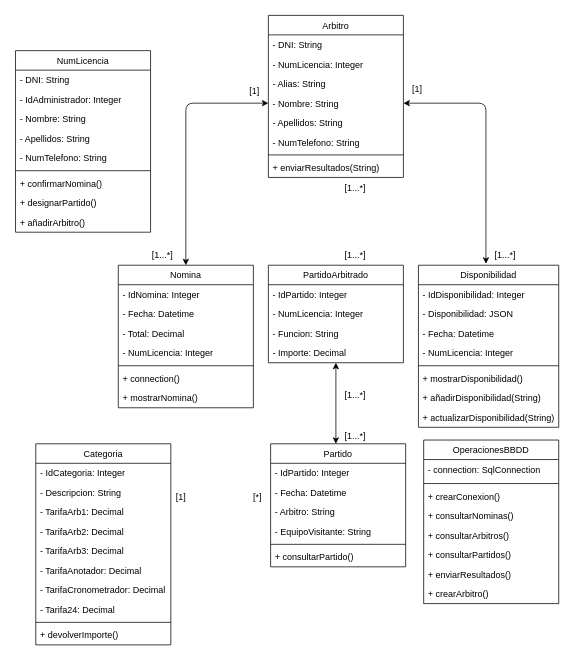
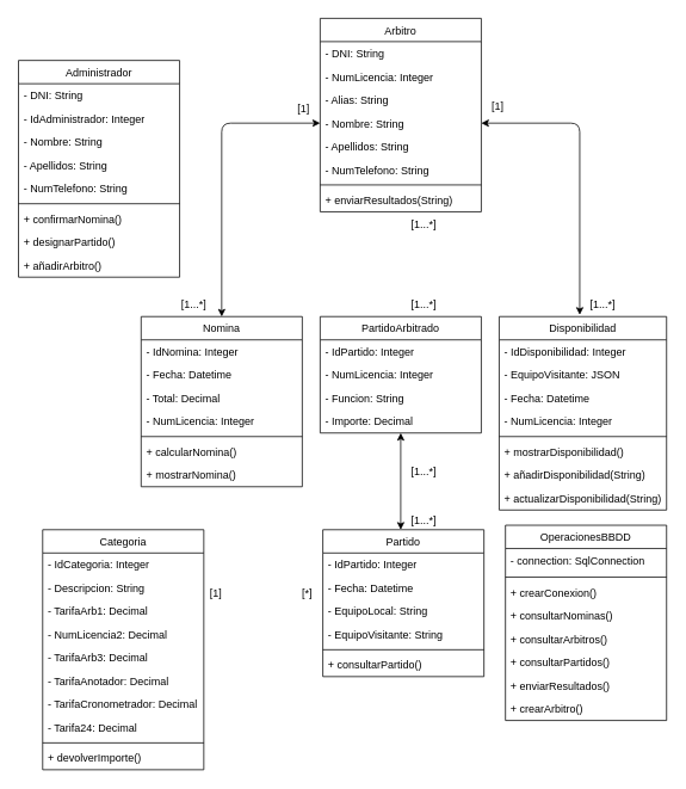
  <mxCell id="0" />
  <mxCell id="1" parent="0" />
- <mxCell id="2" value="NumLicencia" style="swimlane;fontStyle=0;childLayout=stackLayout;horizontal=1;startSize=26;fillColor=none;horizontalStack=0;resizeParent=1;resizeParentMax=0;resizeLast=0;collapsible=1;marginBottom=0;" parent="1" vertex="1"><mxGeometry x="20" y="67" width="180" height="242" as="geometry" /></mxCell>
+ <mxCell id="2" value="Administrador" style="swimlane;fontStyle=0;childLayout=stackLayout;horizontal=1;startSize=26;fillColor=none;horizontalStack=0;resizeParent=1;resizeParentMax=0;resizeLast=0;collapsible=1;marginBottom=0;" parent="1" vertex="1"><mxGeometry x="20" y="67" width="180" height="242" as="geometry" /></mxCell>
  <mxCell id="3" value="- DNI: String" style="text;strokeColor=none;fillColor=none;align=left;verticalAlign=top;spacingLeft=4;spacingRight=4;overflow=hidden;rotatable=0;points=[[0,0.5],[1,0.5]];portConstraint=eastwest;" parent="2" vertex="1"><mxGeometry y="26" width="180" height="26" as="geometry" /></mxCell>
  <mxCell id="4" value="- IdAdministrador: Integer" style="text;strokeColor=none;fillColor=none;align=left;verticalAlign=top;spacingLeft=4;spacingRight=4;overflow=hidden;rotatable=0;points=[[0,0.5],[1,0.5]];portConstraint=eastwest;" parent="2" vertex="1"><mxGeometry y="52" width="180" height="26" as="geometry" /></mxCell>
  <mxCell id="5" value="- Nombre: String" style="text;strokeColor=none;fillColor=none;align=left;verticalAlign=top;spacingLeft=4;spacingRight=4;overflow=hidden;rotatable=0;points=[[0,0.5],[1,0.5]];portConstraint=eastwest;" parent="2" vertex="1"><mxGeometry y="78" width="180" height="26" as="geometry" /></mxCell>
  <mxCell id="6" value="- Apellidos: String" style="text;strokeColor=none;fillColor=none;align=left;verticalAlign=top;spacingLeft=4;spacingRight=4;overflow=hidden;rotatable=0;points=[[0,0.5],[1,0.5]];portConstraint=eastwest;" parent="2" vertex="1"><mxGeometry y="104" width="180" height="26" as="geometry" /></mxCell>
  <mxCell id="7" value="- NumTelefono: String" style="text;strokeColor=none;fillColor=none;align=left;verticalAlign=top;spacingLeft=4;spacingRight=4;overflow=hidden;rotatable=0;points=[[0,0.5],[1,0.5]];portConstraint=eastwest;" parent="2" vertex="1"><mxGeometry y="130" width="180" height="26" as="geometry" /></mxCell>
  <mxCell id="8" value="" style="line;strokeWidth=1;fillColor=none;align=left;verticalAlign=middle;spacingTop=-1;spacingLeft=3;spacingRight=3;rotatable=0;labelPosition=right;points=[];portConstraint=eastwest;" parent="2" vertex="1"><mxGeometry y="156" width="180" height="8" as="geometry" /></mxCell>
  <mxCell id="9" value="+ confirmarNomina()" style="text;strokeColor=none;fillColor=none;align=left;verticalAlign=top;spacingLeft=4;spacingRight=4;overflow=hidden;rotatable=0;points=[[0,0.5],[1,0.5]];portConstraint=eastwest;" parent="2" vertex="1"><mxGeometry y="164" width="180" height="26" as="geometry" /></mxCell>
  <mxCell id="10" value="+ designarPartido()&#10;&#10;" style="text;strokeColor=none;fillColor=none;align=left;verticalAlign=top;spacingLeft=4;spacingRight=4;overflow=hidden;rotatable=0;points=[[0,0.5],[1,0.5]];portConstraint=eastwest;" parent="2" vertex="1"><mxGeometry y="190" width="180" height="26" as="geometry" /></mxCell>
  <mxCell id="11" value="+ añadirArbitro()" style="text;strokeColor=none;fillColor=none;align=left;verticalAlign=top;spacingLeft=4;spacingRight=4;overflow=hidden;rotatable=0;points=[[0,0.5],[1,0.5]];portConstraint=eastwest;" parent="2" vertex="1"><mxGeometry y="216" width="180" height="26" as="geometry" /></mxCell>
  <mxCell id="12" value="Arbitro" style="swimlane;fontStyle=0;childLayout=stackLayout;horizontal=1;startSize=26;fillColor=none;horizontalStack=0;resizeParent=1;resizeParentMax=0;resizeLast=0;collapsible=1;marginBottom=0;" parent="1" vertex="1"><mxGeometry x="357" y="20" width="180" height="216" as="geometry" /></mxCell>
  <mxCell id="13" value="- DNI: String" style="text;strokeColor=none;fillColor=none;align=left;verticalAlign=top;spacingLeft=4;spacingRight=4;overflow=hidden;rotatable=0;points=[[0,0.5],[1,0.5]];portConstraint=eastwest;" parent="12" vertex="1"><mxGeometry y="26" width="180" height="26" as="geometry" /></mxCell>
  <mxCell id="14" value="- NumLicencia: Integer" style="text;strokeColor=none;fillColor=none;align=left;verticalAlign=top;spacingLeft=4;spacingRight=4;overflow=hidden;rotatable=0;points=[[0,0.5],[1,0.5]];portConstraint=eastwest;" parent="12" vertex="1"><mxGeometry y="52" width="180" height="26" as="geometry" /></mxCell>
  <mxCell id="15" value="- Alias: String" style="text;strokeColor=none;fillColor=none;align=left;verticalAlign=top;spacingLeft=4;spacingRight=4;overflow=hidden;rotatable=0;points=[[0,0.5],[1,0.5]];portConstraint=eastwest;" parent="12" vertex="1"><mxGeometry y="78" width="180" height="26" as="geometry" /></mxCell>
  <mxCell id="16" value="- Nombre: String" style="text;strokeColor=none;fillColor=none;align=left;verticalAlign=top;spacingLeft=4;spacingRight=4;overflow=hidden;rotatable=0;points=[[0,0.5],[1,0.5]];portConstraint=eastwest;" parent="12" vertex="1"><mxGeometry y="104" width="180" height="26" as="geometry" /></mxCell>
  <mxCell id="17" value="- Apellidos: String" style="text;strokeColor=none;fillColor=none;align=left;verticalAlign=top;spacingLeft=4;spacingRight=4;overflow=hidden;rotatable=0;points=[[0,0.5],[1,0.5]];portConstraint=eastwest;" parent="12" vertex="1"><mxGeometry y="130" width="180" height="26" as="geometry" /></mxCell>
  <mxCell id="18" value="- NumTelefono: String" style="text;strokeColor=none;fillColor=none;align=left;verticalAlign=top;spacingLeft=4;spacingRight=4;overflow=hidden;rotatable=0;points=[[0,0.5],[1,0.5]];portConstraint=eastwest;" parent="12" vertex="1"><mxGeometry y="156" width="180" height="26" as="geometry" /></mxCell>
  <mxCell id="19" value="" style="line;strokeWidth=1;fillColor=none;align=left;verticalAlign=middle;spacingTop=-1;spacingLeft=3;spacingRight=3;rotatable=0;labelPosition=right;points=[];portConstraint=eastwest;" parent="12" vertex="1"><mxGeometry y="182" width="180" height="8" as="geometry" /></mxCell>
  <mxCell id="20" value="+ enviarResultados(String) " style="text;strokeColor=none;fillColor=none;align=left;verticalAlign=top;spacingLeft=4;spacingRight=4;overflow=hidden;rotatable=0;points=[[0,0.5],[1,0.5]];portConstraint=eastwest;" parent="12" vertex="1"><mxGeometry y="190" width="180" height="26" as="geometry" /></mxCell>
  <mxCell id="21" value="Disponibilidad" style="swimlane;fontStyle=0;childLayout=stackLayout;horizontal=1;startSize=26;fillColor=none;horizontalStack=0;resizeParent=1;resizeParentMax=0;resizeLast=0;collapsible=1;marginBottom=0;" parent="1" vertex="1"><mxGeometry x="557" y="353" width="187" height="216" as="geometry" /></mxCell>
  <mxCell id="22" value="- IdDisponibilidad: Integer" style="text;strokeColor=none;fillColor=none;align=left;verticalAlign=top;spacingLeft=4;spacingRight=4;overflow=hidden;rotatable=0;points=[[0,0.5],[1,0.5]];portConstraint=eastwest;" parent="21" vertex="1"><mxGeometry y="26" width="187" height="26" as="geometry" /></mxCell>
- <mxCell id="23" value="- Disponibilidad: JSON" style="text;strokeColor=none;fillColor=none;align=left;verticalAlign=top;spacingLeft=4;spacingRight=4;overflow=hidden;rotatable=0;points=[[0,0.5],[1,0.5]];portConstraint=eastwest;" parent="21" vertex="1"><mxGeometry y="52" width="187" height="26" as="geometry" /></mxCell>
+ <mxCell id="23" value="- EquipoVisitante: JSON" style="text;strokeColor=none;fillColor=none;align=left;verticalAlign=top;spacingLeft=4;spacingRight=4;overflow=hidden;rotatable=0;points=[[0,0.5],[1,0.5]];portConstraint=eastwest;" parent="21" vertex="1"><mxGeometry y="52" width="187" height="26" as="geometry" /></mxCell>
  <mxCell id="24" value="- Fecha: Datetime" style="text;strokeColor=none;fillColor=none;align=left;verticalAlign=top;spacingLeft=4;spacingRight=4;overflow=hidden;rotatable=0;points=[[0,0.5],[1,0.5]];portConstraint=eastwest;" parent="21" vertex="1"><mxGeometry y="78" width="187" height="26" as="geometry" /></mxCell>
  <mxCell id="25" value="- NumLicencia: Integer" style="text;strokeColor=none;fillColor=none;align=left;verticalAlign=top;spacingLeft=4;spacingRight=4;overflow=hidden;rotatable=0;points=[[0,0.5],[1,0.5]];portConstraint=eastwest;" parent="21" vertex="1"><mxGeometry y="104" width="187" height="26" as="geometry" /></mxCell>
  <mxCell id="26" value="" style="line;strokeWidth=1;fillColor=none;align=left;verticalAlign=middle;spacingTop=-1;spacingLeft=3;spacingRight=3;rotatable=0;labelPosition=right;points=[];portConstraint=eastwest;" parent="21" vertex="1"><mxGeometry y="130" width="187" height="8" as="geometry" /></mxCell>
  <mxCell id="27" value="+ mostrarDisponibilidad()" style="text;strokeColor=none;fillColor=none;align=left;verticalAlign=top;spacingLeft=4;spacingRight=4;overflow=hidden;rotatable=0;points=[[0,0.5],[1,0.5]];portConstraint=eastwest;" parent="21" vertex="1"><mxGeometry y="138" width="187" height="26" as="geometry" /></mxCell>
  <mxCell id="28" value="+ añadirDisponibilidad(String)" style="text;strokeColor=none;fillColor=none;align=left;verticalAlign=top;spacingLeft=4;spacingRight=4;overflow=hidden;rotatable=0;points=[[0,0.5],[1,0.5]];portConstraint=eastwest;" parent="21" vertex="1"><mxGeometry y="164" width="187" height="26" as="geometry" /></mxCell>
  <mxCell id="29" value="+ actualizarDisponibilidad(String)" style="text;strokeColor=none;fillColor=none;align=left;verticalAlign=top;spacingLeft=4;spacingRight=4;overflow=hidden;rotatable=0;points=[[0,0.5],[1,0.5]];portConstraint=eastwest;" parent="21" vertex="1"><mxGeometry y="190" width="187" height="26" as="geometry" /></mxCell>
  <mxCell id="30" value="PartidoArbitrado" style="swimlane;fontStyle=0;childLayout=stackLayout;horizontal=1;startSize=26;fillColor=none;horizontalStack=0;resizeParent=1;resizeParentMax=0;resizeLast=0;collapsible=1;marginBottom=0;" parent="1" vertex="1"><mxGeometry x="357" y="353" width="180" height="130" as="geometry" /></mxCell>
  <mxCell id="31" value="- IdPartido: Integer" style="text;strokeColor=none;fillColor=none;align=left;verticalAlign=top;spacingLeft=4;spacingRight=4;overflow=hidden;rotatable=0;points=[[0,0.5],[1,0.5]];portConstraint=eastwest;" parent="30" vertex="1"><mxGeometry y="26" width="180" height="26" as="geometry" /></mxCell>
  <mxCell id="32" value="- NumLicencia: Integer" style="text;strokeColor=none;fillColor=none;align=left;verticalAlign=top;spacingLeft=4;spacingRight=4;overflow=hidden;rotatable=0;points=[[0,0.5],[1,0.5]];portConstraint=eastwest;" parent="30" vertex="1"><mxGeometry y="52" width="180" height="26" as="geometry" /></mxCell>
  <mxCell id="33" value="- Funcion: String" style="text;strokeColor=none;fillColor=none;align=left;verticalAlign=top;spacingLeft=4;spacingRight=4;overflow=hidden;rotatable=0;points=[[0,0.5],[1,0.5]];portConstraint=eastwest;" parent="30" vertex="1"><mxGeometry y="78" width="180" height="26" as="geometry" /></mxCell>
  <mxCell id="34" value="- Importe: Decimal" style="text;strokeColor=none;fillColor=none;align=left;verticalAlign=top;spacingLeft=4;spacingRight=4;overflow=hidden;rotatable=0;points=[[0,0.5],[1,0.5]];portConstraint=eastwest;" parent="30" vertex="1"><mxGeometry y="104" width="180" height="26" as="geometry" /></mxCell>
  <mxCell id="35" value="Nomina" style="swimlane;fontStyle=0;childLayout=stackLayout;horizontal=1;startSize=26;fillColor=none;horizontalStack=0;resizeParent=1;resizeParentMax=0;resizeLast=0;collapsible=1;marginBottom=0;" parent="1" vertex="1"><mxGeometry x="157" y="353" width="180" height="190" as="geometry" /></mxCell>
  <mxCell id="36" value="- IdNomina: Integer" style="text;strokeColor=none;fillColor=none;align=left;verticalAlign=top;spacingLeft=4;spacingRight=4;overflow=hidden;rotatable=0;points=[[0,0.5],[1,0.5]];portConstraint=eastwest;" parent="35" vertex="1"><mxGeometry y="26" width="180" height="26" as="geometry" /></mxCell>
  <mxCell id="37" value="- Fecha: Datetime" style="text;strokeColor=none;fillColor=none;align=left;verticalAlign=top;spacingLeft=4;spacingRight=4;overflow=hidden;rotatable=0;points=[[0,0.5],[1,0.5]];portConstraint=eastwest;" parent="35" vertex="1"><mxGeometry y="52" width="180" height="26" as="geometry" /></mxCell>
  <mxCell id="38" value="- Total: Decimal" style="text;strokeColor=none;fillColor=none;align=left;verticalAlign=top;spacingLeft=4;spacingRight=4;overflow=hidden;rotatable=0;points=[[0,0.5],[1,0.5]];portConstraint=eastwest;" parent="35" vertex="1"><mxGeometry y="78" width="180" height="26" as="geometry" /></mxCell>
  <mxCell id="39" value="- NumLicencia: Integer" style="text;strokeColor=none;fillColor=none;align=left;verticalAlign=top;spacingLeft=4;spacingRight=4;overflow=hidden;rotatable=0;points=[[0,0.5],[1,0.5]];portConstraint=eastwest;" parent="35" vertex="1"><mxGeometry y="104" width="180" height="26" as="geometry" /></mxCell>
  <mxCell id="40" value="" style="line;strokeWidth=1;fillColor=none;align=left;verticalAlign=middle;spacingTop=-1;spacingLeft=3;spacingRight=3;rotatable=0;labelPosition=right;points=[];portConstraint=eastwest;" parent="35" vertex="1"><mxGeometry y="130" width="180" height="8" as="geometry" /></mxCell>
- <mxCell id="41" value="+ connection()" style="text;strokeColor=none;fillColor=none;align=left;verticalAlign=top;spacingLeft=4;spacingRight=4;overflow=hidden;rotatable=0;points=[[0,0.5],[1,0.5]];portConstraint=eastwest;" parent="35" vertex="1"><mxGeometry y="138" width="180" height="26" as="geometry" /></mxCell>
+ <mxCell id="41" value="+ calcularNomina()" style="text;strokeColor=none;fillColor=none;align=left;verticalAlign=top;spacingLeft=4;spacingRight=4;overflow=hidden;rotatable=0;points=[[0,0.5],[1,0.5]];portConstraint=eastwest;" parent="35" vertex="1"><mxGeometry y="138" width="180" height="26" as="geometry" /></mxCell>
  <mxCell id="42" value="+ mostrarNomina()" style="text;strokeColor=none;fillColor=none;align=left;verticalAlign=top;spacingLeft=4;spacingRight=4;overflow=hidden;rotatable=0;points=[[0,0.5],[1,0.5]];portConstraint=eastwest;" parent="35" vertex="1"><mxGeometry y="164" width="180" height="26" as="geometry" /></mxCell>
  <mxCell id="43" value="Partido" style="swimlane;fontStyle=0;childLayout=stackLayout;horizontal=1;startSize=26;fillColor=none;horizontalStack=0;resizeParent=1;resizeParentMax=0;resizeLast=0;collapsible=1;marginBottom=0;" parent="1" vertex="1"><mxGeometry x="360" y="591" width="180" height="164" as="geometry" /></mxCell>
  <mxCell id="44" value="- IdPartido: Integer" style="text;strokeColor=none;fillColor=none;align=left;verticalAlign=top;spacingLeft=4;spacingRight=4;overflow=hidden;rotatable=0;points=[[0,0.5],[1,0.5]];portConstraint=eastwest;" parent="43" vertex="1"><mxGeometry y="26" width="180" height="26" as="geometry" /></mxCell>
  <mxCell id="45" value="- Fecha: Datetime" style="text;strokeColor=none;fillColor=none;align=left;verticalAlign=top;spacingLeft=4;spacingRight=4;overflow=hidden;rotatable=0;points=[[0,0.5],[1,0.5]];portConstraint=eastwest;" parent="43" vertex="1"><mxGeometry y="52" width="180" height="26" as="geometry" /></mxCell>
- <mxCell id="46" value="- Arbitro: String" style="text;strokeColor=none;fillColor=none;align=left;verticalAlign=top;spacingLeft=4;spacingRight=4;overflow=hidden;rotatable=0;points=[[0,0.5],[1,0.5]];portConstraint=eastwest;" parent="43" vertex="1"><mxGeometry y="78" width="180" height="26" as="geometry" /></mxCell>
+ <mxCell id="46" value="- EquipoLocal: String" style="text;strokeColor=none;fillColor=none;align=left;verticalAlign=top;spacingLeft=4;spacingRight=4;overflow=hidden;rotatable=0;points=[[0,0.5],[1,0.5]];portConstraint=eastwest;" parent="43" vertex="1"><mxGeometry y="78" width="180" height="26" as="geometry" /></mxCell>
  <mxCell id="47" value="- EquipoVisitante: String" style="text;strokeColor=none;fillColor=none;align=left;verticalAlign=top;spacingLeft=4;spacingRight=4;overflow=hidden;rotatable=0;points=[[0,0.5],[1,0.5]];portConstraint=eastwest;" parent="43" vertex="1"><mxGeometry y="104" width="180" height="26" as="geometry" /></mxCell>
  <mxCell id="48" value="" style="line;strokeWidth=1;fillColor=none;align=left;verticalAlign=middle;spacingTop=-1;spacingLeft=3;spacingRight=3;rotatable=0;labelPosition=right;points=[];portConstraint=eastwest;" parent="43" vertex="1"><mxGeometry y="130" width="180" height="8" as="geometry" /></mxCell>
  <mxCell id="49" value="+ consultarPartido()" style="text;strokeColor=none;fillColor=none;align=left;verticalAlign=top;spacingLeft=4;spacingRight=4;overflow=hidden;rotatable=0;points=[[0,0.5],[1,0.5]];portConstraint=eastwest;" parent="43" vertex="1"><mxGeometry y="138" width="180" height="26" as="geometry" /></mxCell>
  <mxCell id="50" value="Categoria" style="swimlane;fontStyle=0;childLayout=stackLayout;horizontal=1;startSize=26;fillColor=none;horizontalStack=0;resizeParent=1;resizeParentMax=0;resizeLast=0;collapsible=1;marginBottom=0;" parent="1" vertex="1"><mxGeometry x="47" y="591" width="180" height="268" as="geometry" /></mxCell>
  <mxCell id="51" value="- IdCategoria: Integer" style="text;strokeColor=none;fillColor=none;align=left;verticalAlign=top;spacingLeft=4;spacingRight=4;overflow=hidden;rotatable=0;points=[[0,0.5],[1,0.5]];portConstraint=eastwest;" parent="50" vertex="1"><mxGeometry y="26" width="180" height="26" as="geometry" /></mxCell>
  <mxCell id="52" value="- Descripcion: String" style="text;strokeColor=none;fillColor=none;align=left;verticalAlign=top;spacingLeft=4;spacingRight=4;overflow=hidden;rotatable=0;points=[[0,0.5],[1,0.5]];portConstraint=eastwest;" parent="50" vertex="1"><mxGeometry y="52" width="180" height="26" as="geometry" /></mxCell>
  <mxCell id="53" value="- TarifaArb1: Decimal" style="text;strokeColor=none;fillColor=none;align=left;verticalAlign=top;spacingLeft=4;spacingRight=4;overflow=hidden;rotatable=0;points=[[0,0.5],[1,0.5]];portConstraint=eastwest;" parent="50" vertex="1"><mxGeometry y="78" width="180" height="26" as="geometry" /></mxCell>
- <mxCell id="54" value="- TarifaArb2: Decimal" style="text;strokeColor=none;fillColor=none;align=left;verticalAlign=top;spacingLeft=4;spacingRight=4;overflow=hidden;rotatable=0;points=[[0,0.5],[1,0.5]];portConstraint=eastwest;" parent="50" vertex="1"><mxGeometry y="104" width="180" height="26" as="geometry" /></mxCell>
+ <mxCell id="54" value="- NumLicencia2: Decimal" style="text;strokeColor=none;fillColor=none;align=left;verticalAlign=top;spacingLeft=4;spacingRight=4;overflow=hidden;rotatable=0;points=[[0,0.5],[1,0.5]];portConstraint=eastwest;" parent="50" vertex="1"><mxGeometry y="104" width="180" height="26" as="geometry" /></mxCell>
  <mxCell id="55" value="- TarifaArb3: Decimal" style="text;strokeColor=none;fillColor=none;align=left;verticalAlign=top;spacingLeft=4;spacingRight=4;overflow=hidden;rotatable=0;points=[[0,0.5],[1,0.5]];portConstraint=eastwest;" parent="50" vertex="1"><mxGeometry y="130" width="180" height="26" as="geometry" /></mxCell>
  <mxCell id="56" value="- TarifaAnotador: Decimal" style="text;strokeColor=none;fillColor=none;align=left;verticalAlign=top;spacingLeft=4;spacingRight=4;overflow=hidden;rotatable=0;points=[[0,0.5],[1,0.5]];portConstraint=eastwest;" parent="50" vertex="1"><mxGeometry y="156" width="180" height="26" as="geometry" /></mxCell>
  <mxCell id="57" value="- TarifaCronometrador: Decimal" style="text;strokeColor=none;fillColor=none;align=left;verticalAlign=top;spacingLeft=4;spacingRight=4;overflow=hidden;rotatable=0;points=[[0,0.5],[1,0.5]];portConstraint=eastwest;" parent="50" vertex="1"><mxGeometry y="182" width="180" height="26" as="geometry" /></mxCell>
  <mxCell id="58" value="- Tarifa24: Decimal" style="text;strokeColor=none;fillColor=none;align=left;verticalAlign=top;spacingLeft=4;spacingRight=4;overflow=hidden;rotatable=0;points=[[0,0.5],[1,0.5]];portConstraint=eastwest;" parent="50" vertex="1"><mxGeometry y="208" width="180" height="26" as="geometry" /></mxCell>
  <mxCell id="59" value="" style="line;strokeWidth=1;fillColor=none;align=left;verticalAlign=middle;spacingTop=-1;spacingLeft=3;spacingRight=3;rotatable=0;labelPosition=right;points=[];portConstraint=eastwest;" parent="50" vertex="1"><mxGeometry y="234" width="180" height="8" as="geometry" /></mxCell>
  <mxCell id="60" value="+ devolverImporte()" style="text;strokeColor=none;fillColor=none;align=left;verticalAlign=top;spacingLeft=4;spacingRight=4;overflow=hidden;rotatable=0;points=[[0,0.5],[1,0.5]];portConstraint=eastwest;" parent="50" vertex="1"><mxGeometry y="242" width="180" height="26" as="geometry" /></mxCell>
  <mxCell id="61" value="" style="edgeStyle=orthogonalEdgeStyle;fontSize=12;html=1;endArrow=classic;startArrow=classic;startFill=1;endFill=1;entryX=0;entryY=0.5;entryDx=0;entryDy=0;exitX=0.5;exitY=0;exitDx=0;exitDy=0;" parent="1" source="35" target="16" edge="1"><mxGeometry width="100" height="100" relative="1" as="geometry"><mxPoint x="167" y="311" as="sourcePoint" /><mxPoint x="267" y="211" as="targetPoint" /><Array as="points"><mxPoint x="247" y="137" /></Array></mxGeometry></mxCell>
  <mxCell id="62" value="" style="edgeStyle=orthogonalEdgeStyle;fontSize=12;html=1;endArrow=classic;startArrow=classic;startFill=1;endFill=1;entryX=1;entryY=0.5;entryDx=0;entryDy=0;" parent="1" target="16" edge="1"><mxGeometry width="100" height="100" relative="1" as="geometry"><mxPoint x="647" y="351" as="sourcePoint" /><mxPoint x="707" y="102" as="targetPoint" /><Array as="points"><mxPoint x="647" y="137" /></Array></mxGeometry></mxCell>
  <mxCell id="63" value="[1]" style="text;html=1;resizable=0;points=[];autosize=1;align=left;verticalAlign=top;spacingTop=-4;" parent="1" vertex="1"><mxGeometry x="330" y="111" width="30" height="20" as="geometry" /></mxCell>
  <mxCell id="64" value="[1...*]" style="text;html=1;resizable=0;points=[];autosize=1;align=left;verticalAlign=top;spacingTop=-4;" parent="1" vertex="1"><mxGeometry x="200" y="330" width="40" height="20" as="geometry" /></mxCell>
  <mxCell id="65" value="[1...*]" style="text;html=1;resizable=0;points=[];autosize=1;align=left;verticalAlign=top;spacingTop=-4;" parent="1" vertex="1"><mxGeometry x="457" y="241" width="40" height="20" as="geometry" /></mxCell>
  <mxCell id="66" value="[1...*]" style="text;html=1;resizable=0;points=[];autosize=1;align=left;verticalAlign=top;spacingTop=-4;" parent="1" vertex="1"><mxGeometry x="457" y="330" width="40" height="20" as="geometry" /></mxCell>
  <mxCell id="67" value="[1...*]" style="text;html=1;resizable=0;points=[];autosize=1;align=left;verticalAlign=top;spacingTop=-4;" parent="1" vertex="1"><mxGeometry x="457" y="517" width="40" height="20" as="geometry" /></mxCell>
  <mxCell id="68" value="" style="fontSize=12;html=1;endArrow=classic;endFill=1;startArrow=classic;startFill=1;entryX=0.5;entryY=1;entryDx=0;entryDy=0;" parent="1" edge="1" target="30"><mxGeometry width="100" height="100" relative="1" as="geometry"><mxPoint x="447" y="591" as="sourcePoint" /><mxPoint x="446.521" y="517" as="targetPoint" /></mxGeometry></mxCell>
  <mxCell id="69" value="[1...*]" style="text;html=1;resizable=0;points=[];autosize=1;align=left;verticalAlign=top;spacingTop=-4;" parent="1" vertex="1"><mxGeometry x="457" y="571" width="40" height="20" as="geometry" /></mxCell>
  <mxCell id="70" value="[1...*]" style="text;html=1;resizable=0;points=[];autosize=1;align=left;verticalAlign=top;spacingTop=-4;" parent="1" vertex="1"><mxGeometry x="657" y="330" width="40" height="20" as="geometry" /></mxCell>
  <mxCell id="71" value="[1]" style="text;html=1;resizable=0;points=[];autosize=1;align=left;verticalAlign=top;spacingTop=-4;" parent="1" vertex="1"><mxGeometry x="547" y="108" width="30" height="20" as="geometry" /></mxCell>
  <mxCell id="72" value="[1]" style="text;html=1;resizable=0;points=[];autosize=1;align=left;verticalAlign=top;spacingTop=-4;" parent="1" vertex="1"><mxGeometry x="232" y="653" width="30" height="20" as="geometry" /></mxCell>
  <mxCell id="73" value="[*]" style="text;html=1;resizable=0;points=[];autosize=1;align=left;verticalAlign=top;spacingTop=-4;" parent="1" vertex="1"><mxGeometry x="335" y="653" width="30" height="20" as="geometry" /></mxCell>
  <mxCell id="74" value="OperacionesBBDD" style="swimlane;fontStyle=0;childLayout=stackLayout;horizontal=1;startSize=26;fillColor=none;horizontalStack=0;resizeParent=1;resizeParentMax=0;resizeLast=0;collapsible=1;marginBottom=0;" vertex="1" parent="1"><mxGeometry x="564" y="586" width="180" height="218" as="geometry" /></mxCell>
  <mxCell id="75" value="- connection: SqlConnection" style="text;strokeColor=none;fillColor=none;align=left;verticalAlign=top;spacingLeft=4;spacingRight=4;overflow=hidden;rotatable=0;points=[[0,0.5],[1,0.5]];portConstraint=eastwest;" vertex="1" parent="74"><mxGeometry y="26" width="180" height="28" as="geometry" /></mxCell>
  <mxCell id="76" value="" style="line;strokeWidth=1;fillColor=none;align=left;verticalAlign=middle;spacingTop=-1;spacingLeft=3;spacingRight=3;rotatable=0;labelPosition=right;points=[];portConstraint=eastwest;" vertex="1" parent="74"><mxGeometry y="54" width="180" height="8" as="geometry" /></mxCell>
  <mxCell id="77" value="+ crearConexion()" style="text;strokeColor=none;fillColor=none;align=left;verticalAlign=top;spacingLeft=4;spacingRight=4;overflow=hidden;rotatable=0;points=[[0,0.5],[1,0.5]];portConstraint=eastwest;" vertex="1" parent="74"><mxGeometry y="62" width="180" height="26" as="geometry" /></mxCell>
  <mxCell id="78" value="+ consultarNominas()" style="text;strokeColor=none;fillColor=none;align=left;verticalAlign=top;spacingLeft=4;spacingRight=4;overflow=hidden;rotatable=0;points=[[0,0.5],[1,0.5]];portConstraint=eastwest;" vertex="1" parent="74"><mxGeometry y="88" width="180" height="26" as="geometry" /></mxCell>
  <mxCell id="79" value="+ consultarArbitros()" style="text;strokeColor=none;fillColor=none;align=left;verticalAlign=top;spacingLeft=4;spacingRight=4;overflow=hidden;rotatable=0;points=[[0,0.5],[1,0.5]];portConstraint=eastwest;" vertex="1" parent="74"><mxGeometry y="114" width="180" height="26" as="geometry" /></mxCell>
  <mxCell id="80" value="+ consultarPartidos()" style="text;strokeColor=none;fillColor=none;align=left;verticalAlign=top;spacingLeft=4;spacingRight=4;overflow=hidden;rotatable=0;points=[[0,0.5],[1,0.5]];portConstraint=eastwest;" vertex="1" parent="74"><mxGeometry y="140" width="180" height="26" as="geometry" /></mxCell>
  <mxCell id="81" value="+ enviarResultados()" style="text;strokeColor=none;fillColor=none;align=left;verticalAlign=top;spacingLeft=4;spacingRight=4;overflow=hidden;rotatable=0;points=[[0,0.5],[1,0.5]];portConstraint=eastwest;" vertex="1" parent="74"><mxGeometry y="166" width="180" height="26" as="geometry" /></mxCell>
  <mxCell id="82" value="+ crearArbitro()" style="text;strokeColor=none;fillColor=none;align=left;verticalAlign=top;spacingLeft=4;spacingRight=4;overflow=hidden;rotatable=0;points=[[0,0.5],[1,0.5]];portConstraint=eastwest;" vertex="1" parent="74"><mxGeometry y="192" width="180" height="26" as="geometry" /></mxCell>
